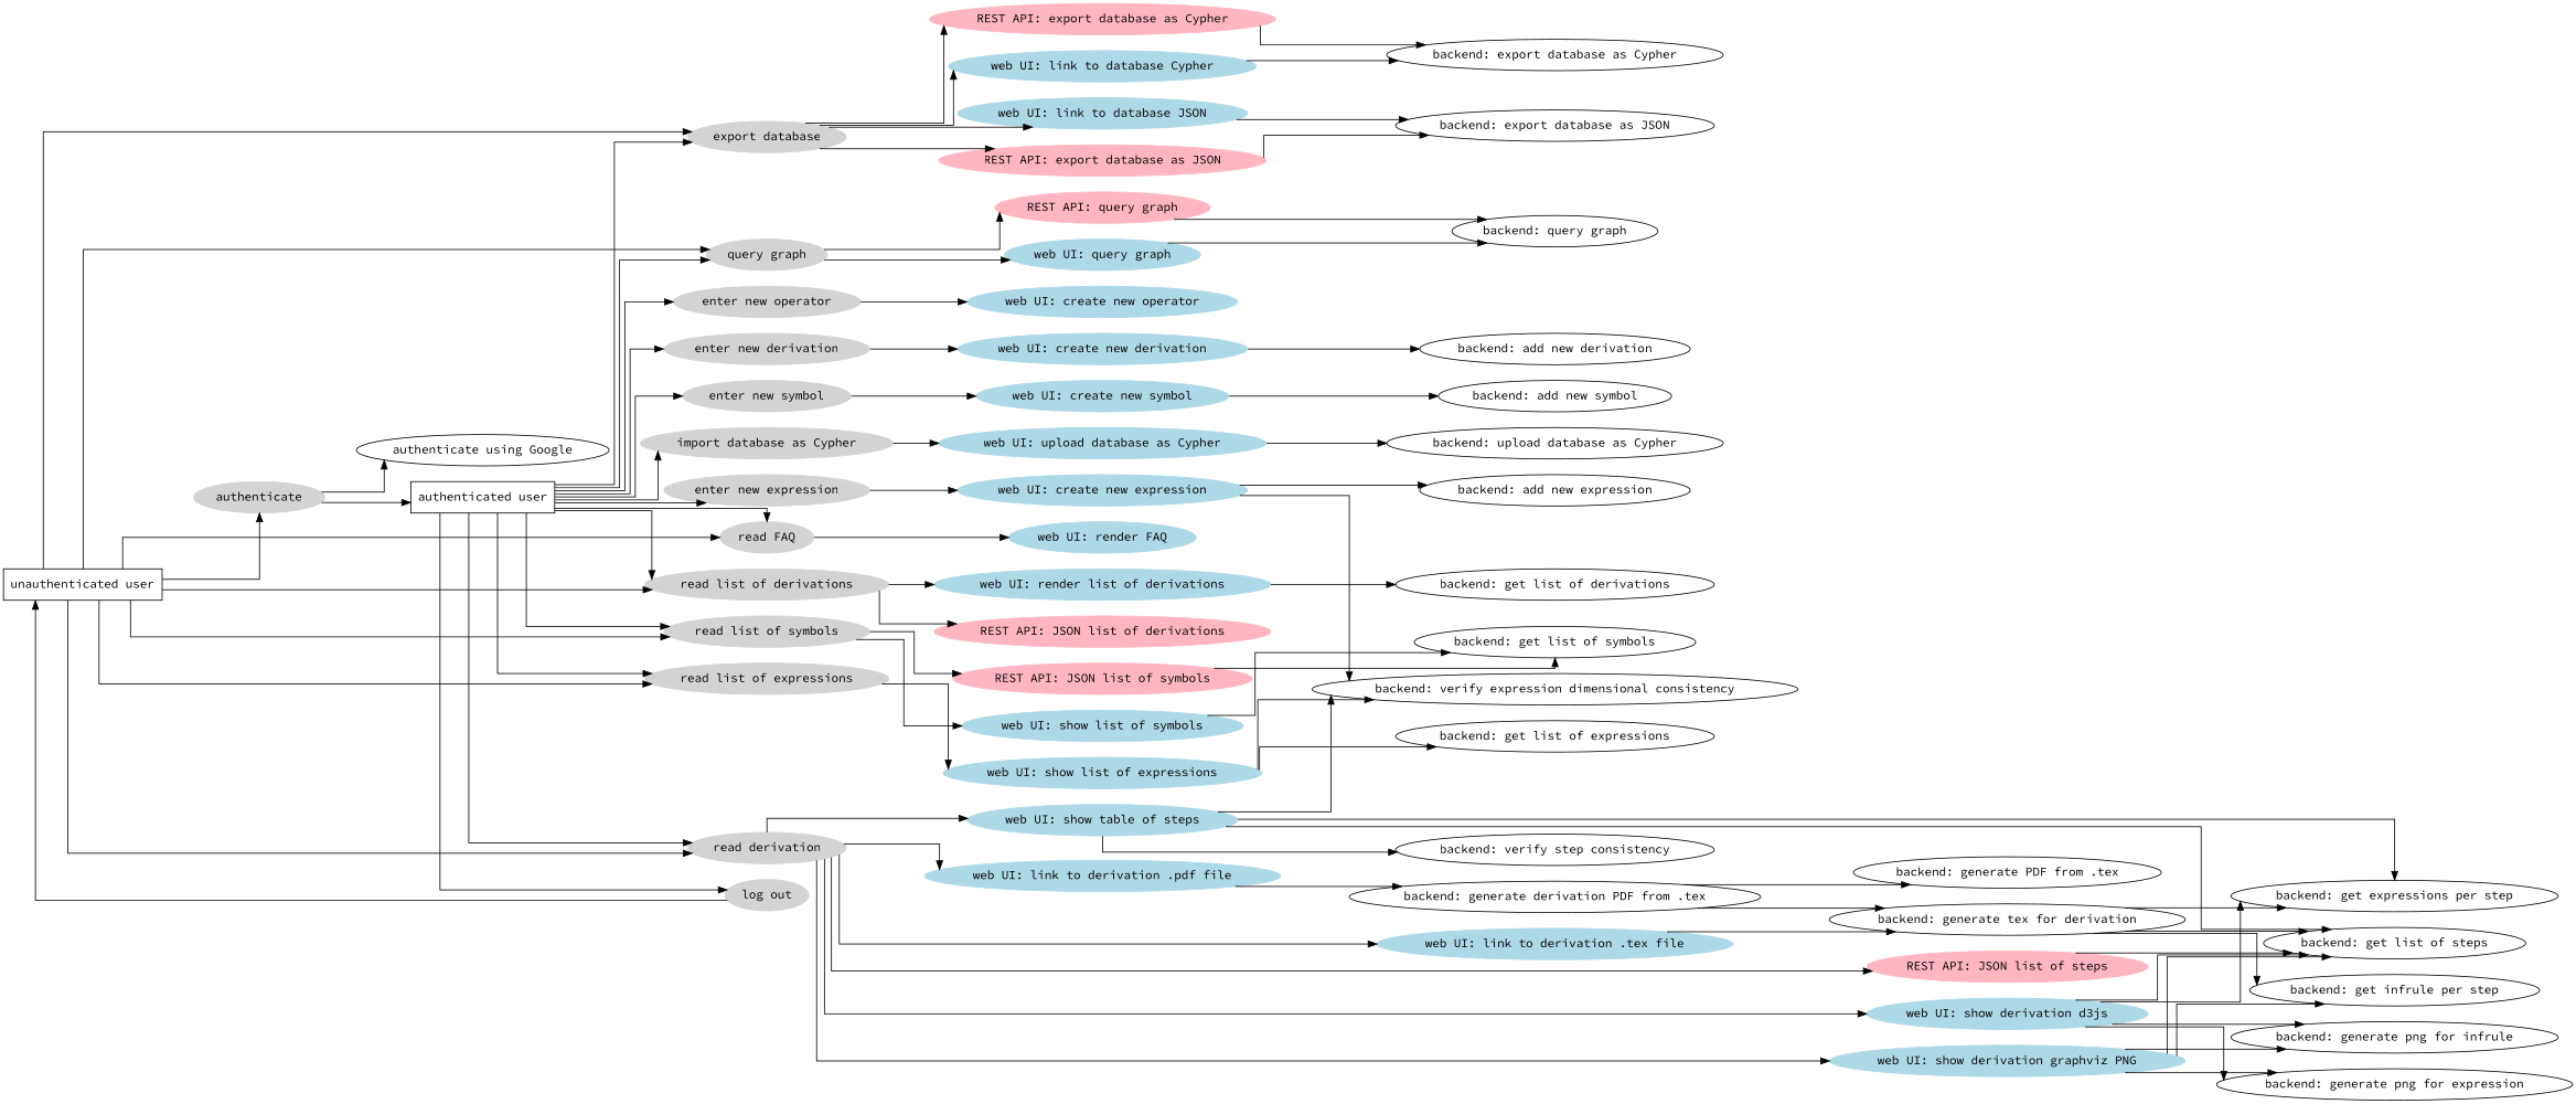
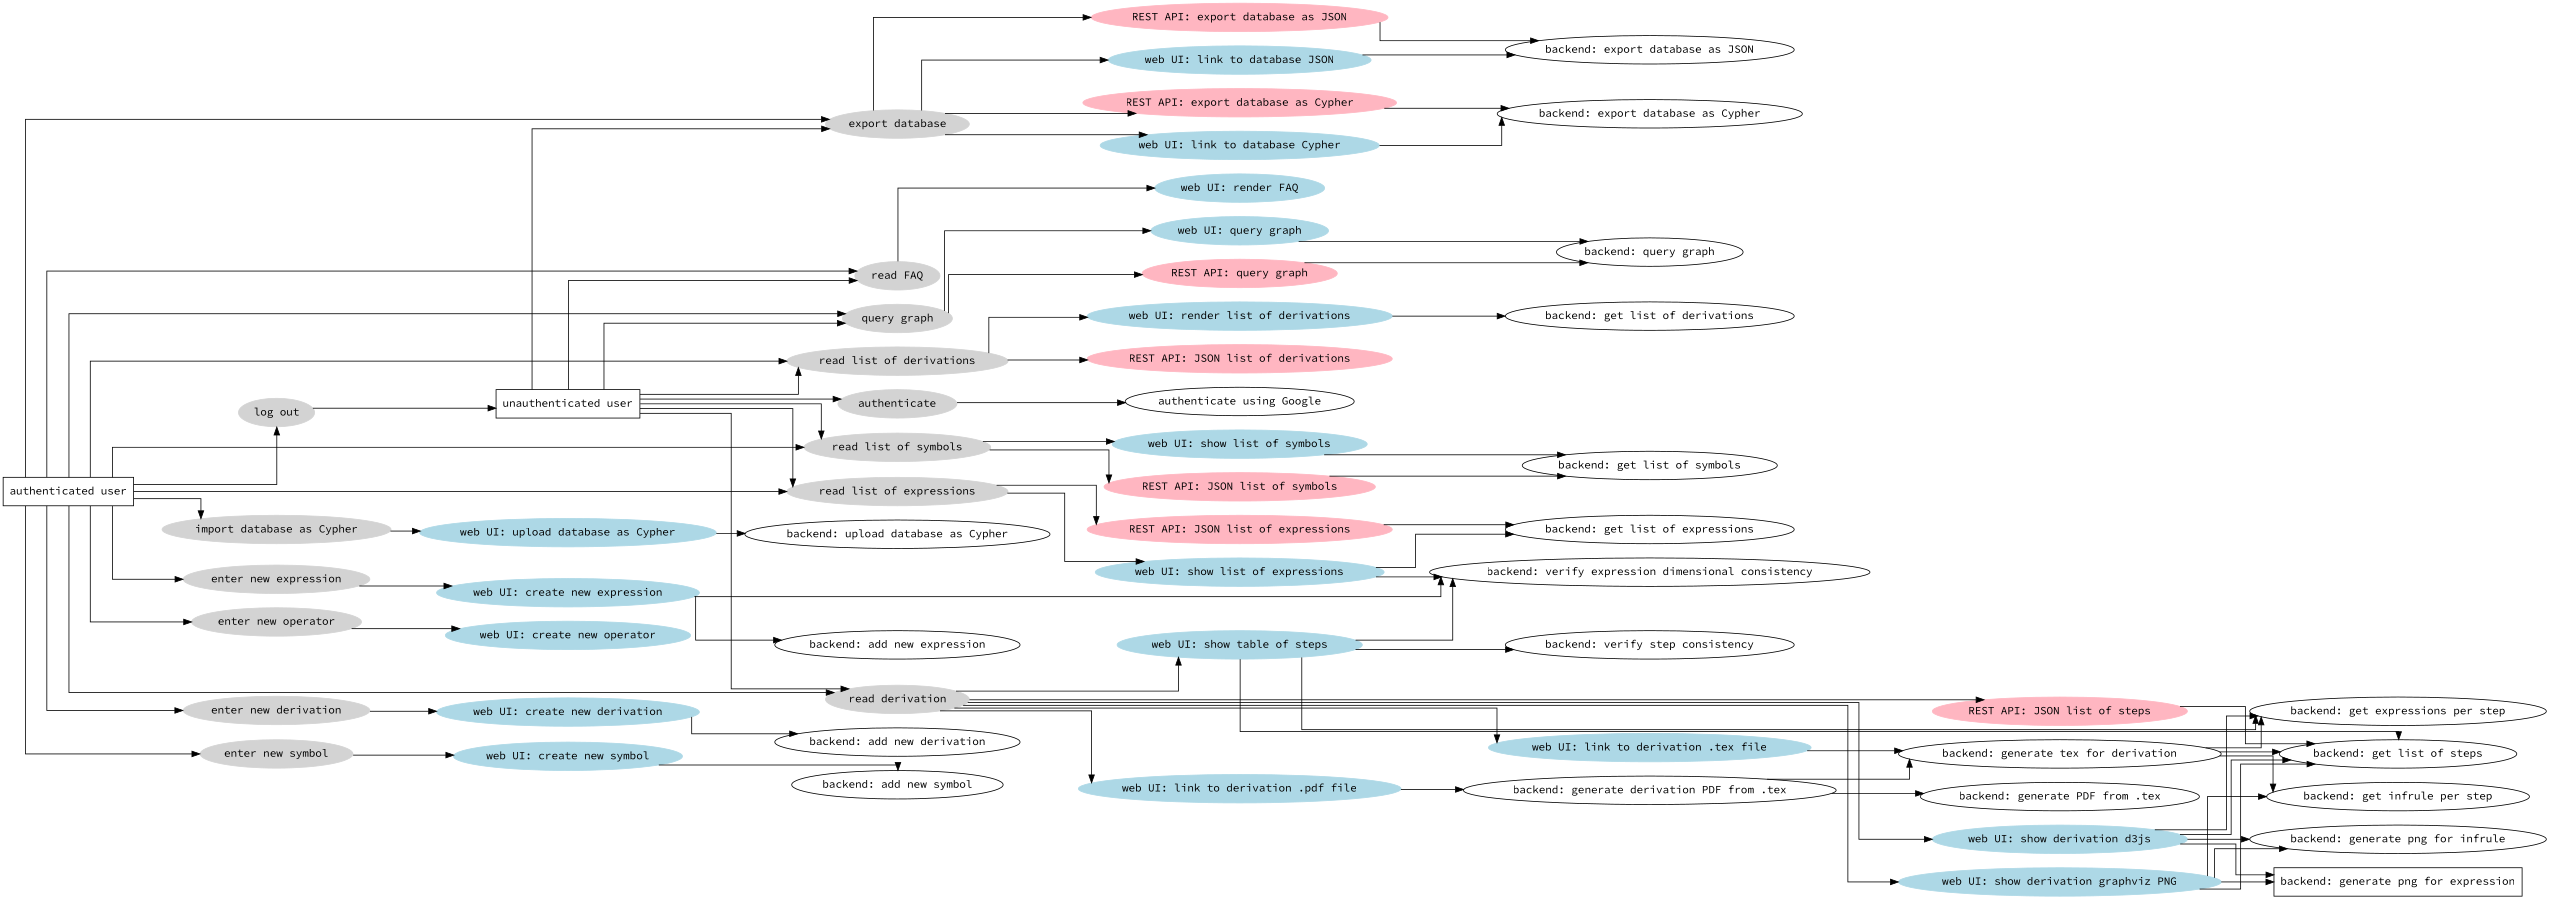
  digraph {
    fontname="Source Code Pro"
    rankdir=LR
    splines=ortho
    node [fontname="Source Code Pro" style=filled]
    edge [fontname="Source Code Pro"]
    n1 [label="unauthenticated user" shape=rectangle style=""]
    n2 [color=lightgrey label=authenticate]
    n3 [color=lightgrey label="export database"]
    n4 [color=lightgrey label="read FAQ"]
    n5 [color=lightgrey label="query graph"]
    n6 [color=lightgrey label="read list of derivations"]
    n7 [color=lightgrey label="read list of symbols"]
    n8 [color=lightgrey label="read list of expressions"]
    n9 [color=lightgrey label="read derivation"]
    n10 [label="authenticated user" shape=rectangle style=""]
    n11 [label="authenticate using Google" style=""]
    n12 [color=lightblue label="web UI: link to database JSON"]
    n13 [color=lightblue label="web UI: link to database Cypher"]
    n14 [color=lightpink label="REST API: export database as JSON"]
    n15 [color=lightpink label="REST API: export database as Cypher"]
    n16 [color=lightblue label="web UI: render FAQ"]
    n17 [color=lightblue label="web UI: query graph"]
    n18 [color=lightpink label="REST API: query graph"]
    n19 [color=lightblue label="web UI: render list of derivations"]
    n20 [color=lightpink label="REST API: JSON list of derivations"]
    n21 [color=lightblue label="web UI: show list of symbols"]
    n22 [color=lightpink label="REST API: JSON list of symbols"]
    n23 [color=lightblue label="web UI: show list of expressions"]
+   n24 [color=lightpink label="REST API: JSON list of expressions"]
    n25 [color=lightpink label="REST API: JSON list of steps"]
    n26 [color=lightblue label="web UI: show table of steps"]
    n27 [color=lightblue label="web UI: link to derivation .tex file"]
    n28 [color=lightblue label="web UI: link to derivation .pdf file"]
    n29 [color=lightblue label="web UI: show derivation d3js"]
    n30 [color=lightblue label="web UI: show derivation graphviz PNG"]
    n31 [color=lightgrey label="log out"]
    n32 [color=lightgrey label="import database as Cypher"]
    n33 [color=lightgrey label="enter new operator"]
    n34 [color=lightgrey label="enter new expression"]
    n35 [color=lightgrey label="enter new derivation"]
    n36 [color=lightgrey label="enter new symbol"]
    n37 [color=lightblue label="web UI: upload database as Cypher"]
    n38 [color=lightblue label="web UI: create new operator"]
    n39 [color=lightblue label="web UI: create new expression"]
    n40 [color=lightblue label="web UI: create new derivation"]
    n41 [color=lightblue label="web UI: create new symbol"]
    n42 [label="backend: export database as JSON" style=""]
    n43 [label="backend: export database as Cypher" style=""]
    n44 [label="backend: upload database as Cypher" style=""]
    n45 [label="backend: query graph" style=""]
    n46 [label="backend: add new expression" style=""]
    n47 [label="backend: verify expression dimensional consistency" style=""]
    n48 [label="backend: add new derivation" style=""]
    n49 [label="backend: add new symbol" style=""]
    n50 [label="backend: get list of derivations" style=""]
    n51 [label="backend: get list of symbols" style=""]
    n52 [label="backend: get list of expressions" style=""]
    n53 [label="backend: get list of steps" style=""]
    n54 [label="backend: verify step consistency" style=""]
    n55 [label="backend: get expressions per step" style=""]
    n56 [label="backend: generate tex for derivation" style=""]
    n57 [label="backend: generate derivation PDF from .tex" style=""]
-   n58 [label="backend: generate png for expression" style=""]
+   n58 [label="backend: generate png for expression" shape=box style=""]
    n59 [label="backend: generate png for infrule" style=""]
    n60 [label="backend: get infrule per step" style=""]
    n61 [label="backend: generate PDF from .tex" style=""]
    n1 -> n2
    n1 -> n3
    n1 -> n4
    n1 -> n5
    n1 -> n6
    n1 -> n7
    n1 -> n8
    n1 -> n9
-   n2 -> n10
    n2 -> n11
    n3 -> n12
    n3 -> n13
    n3 -> n14
    n3 -> n15
    n4 -> n16
    n5 -> n17
    n5 -> n18
    n6 -> n19
    n6 -> n20
    n7 -> n21
    n7 -> n22
    n8 -> n23
+   n8 -> n24
    n9 -> n25
    n9 -> n26
    n9 -> n27
    n9 -> n28
    n9 -> n29
    n9 -> n30
    n10 -> n3
    n10 -> n4
    n10 -> n5
    n10 -> n6
    n10 -> n7
    n10 -> n8
    n10 -> n9
    n10 -> n31
    n10 -> n32
    n10 -> n33
    n10 -> n34
    n10 -> n35
    n10 -> n36
    n12 -> n42
    n13 -> n43
    n14 -> n42
    n15 -> n43
    n17 -> n45
    n18 -> n45
    n19 -> n50
    n21 -> n51
    n22 -> n51
    n23 -> n47
    n23 -> n52
+   n24 -> n52
    n25 -> n53
    n26 -> n47
    n26 -> n53
    n26 -> n54
    n26 -> n55
    n27 -> n56
    n28 -> n57
    n29 -> n53
    n29 -> n55
    n29 -> n58
    n29 -> n59
    n30 -> n53
    n30 -> n58
    n30 -> n59
    n30 -> n60
    n31 -> n1
    n32 -> n37
    n33 -> n38
    n34 -> n39
    n35 -> n40
    n36 -> n41
    n37 -> n44
    n39 -> n46
    n39 -> n47
    n40 -> n48
    n41 -> n49
    n56 -> n53
    n56 -> n55
    n56 -> n60
    n57 -> n56
    n57 -> n61
  }
